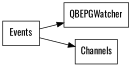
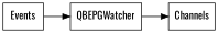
  digraph {
    fontname=Oswald
    rankdir=LR
    node [fontname=Oswald shape=box]
    edge [fontname=Oswald]
    n1 [label=QBEPGWatcher root=true]
    Channels
    Events
-   Events -> Channels
+   n1 -> Channels
    Events -> n1
  }
